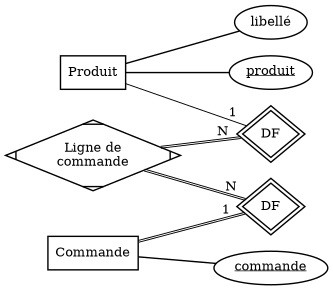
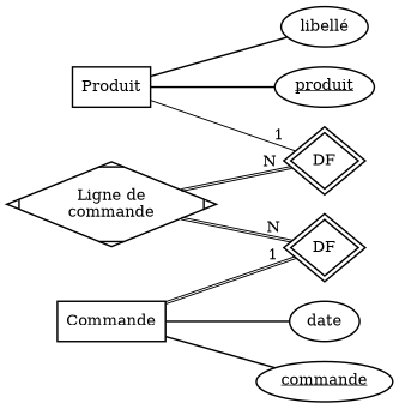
  graph {
    rankdir=LR
    node [fillcolor="#FFFFFF" penwidth=1.5 shape=oval style=filled]
    edge [penwidth=1.5]
    n1 [label=Produit shape=box]
    n2 [label="libellé"]
    n3 [label=<<u>produit</u>>]
    n4 [height=0.7 label=DF peripheries=2 shape=diamond]
    n5 [label=Commande shape=box]
+   n6 [label=date]
    n7 [label=<<u>commande</u>>]
    n8 [height=0.7 label=DF peripheries=2 shape=diamond]
    n9 [label="Ligne de\ncommande" shape=Mdiamond]
    n1 -- n2
    n1 -- n3
    n1 -- n4 [color="#000000" headlabel=1 labeldistance=2 penwidth=1]
+   n5 -- n6
    n5 -- n7
    n5 -- n8 [color="#000000:#000000" headlabel=1 labeldistance=2 penwidth=1]
    n9 -- n4 [color="#000000:#000000" headlabel=N labeldistance=2 penwidth=1]
    n9 -- n8 [color="#000000:#000000" headlabel=N labeldistance=2 penwidth=1]
  }
